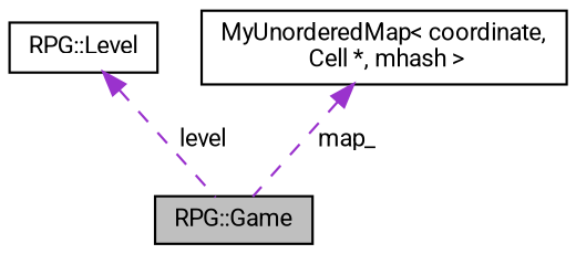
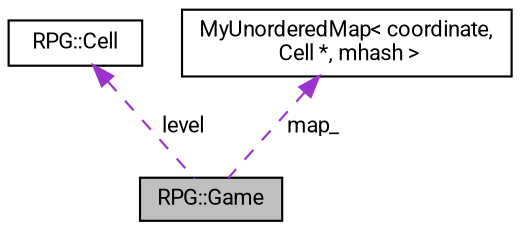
  digraph {
    fontname=Roboto
    node [color=black fillcolor=white fontname=Roboto fontsize=10 shape=record style=filled]
    edge [color=darkorchid3 dir=back fontname=Roboto fontsize=10 labelfontname=Helvetica labelfontsize=10 style=dashed]
    n1 [fillcolor=grey75 fontcolor=black height=0.2 label="RPG::Game" width=0.4]
-   n2 [height=0.2 label="RPG::Level" width=0.4]
+   n2 [height=0.2 label="RPG::Cell" width=0.4]
    n3 [height=0.2 label="MyUnorderedMap\< coordinate,\l Cell *, mhash \>" width=0.4]
    n2 -> n1 [label=" level"]
    n3 -> n1 [label=" map_"]
  }
